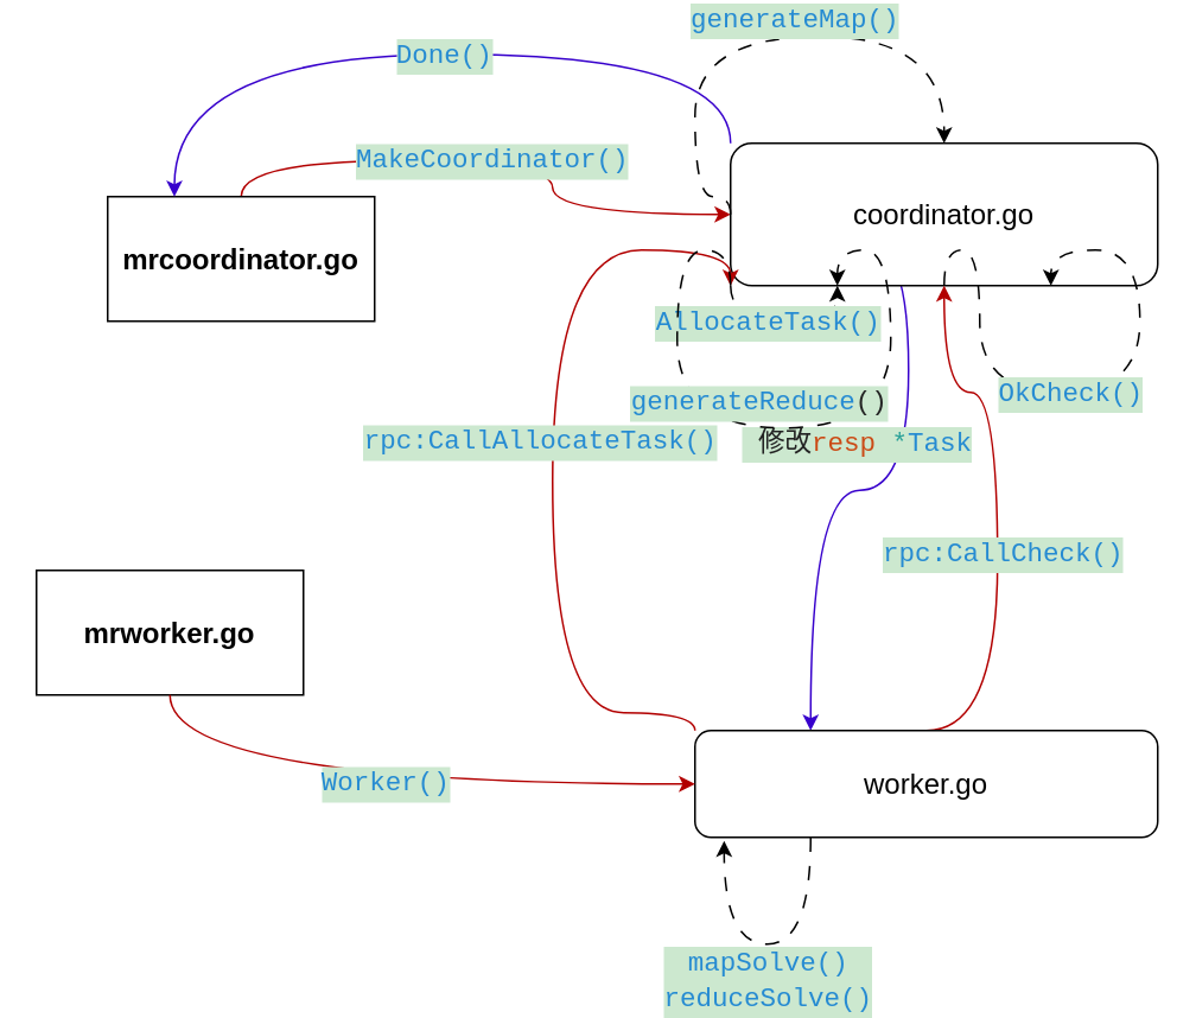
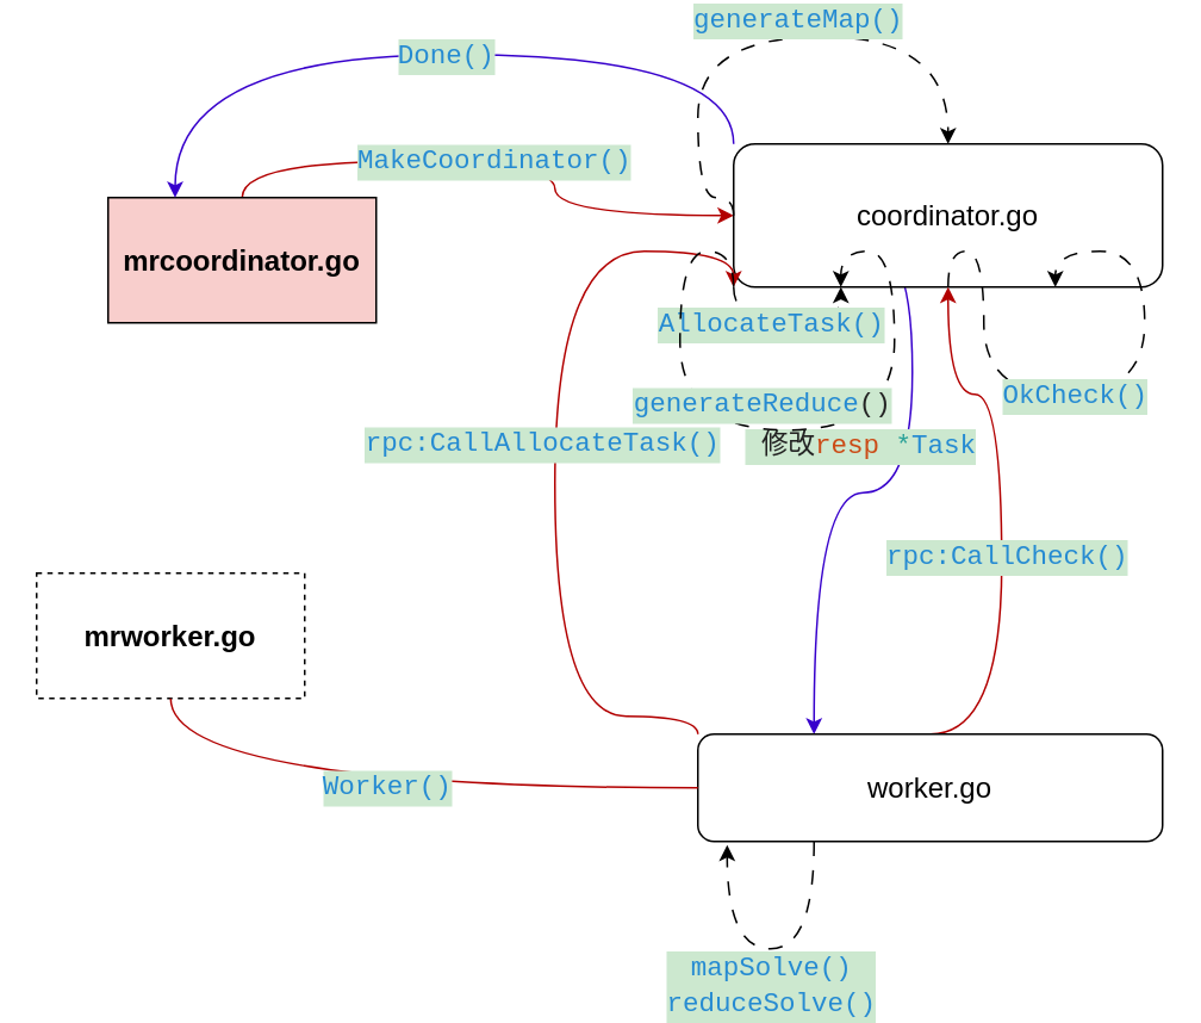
  <mxCell id="0" />
  <mxCell id="1" parent="0" />
  <mxCell id="2" style="edgeStyle=orthogonalEdgeStyle;rounded=0;orthogonalLoop=1;jettySize=auto;html=1;exitX=0.5;exitY=0;exitDx=0;exitDy=0;entryX=0;entryY=0.5;entryDx=0;entryDy=0;fontFamily=Helvetica;fontSize=12;fontColor=default;curved=1;fillColor=#e51400;strokeColor=#B20000;" edge="1" parent="1" source="4" target="10"><mxGeometry relative="1" as="geometry" /></mxCell>
  <mxCell id="3" value="&lt;div style=&quot;color: rgb(35, 35, 35); background-color: rgb(204, 232, 207); font-family: &amp;quot;Jetbrains mono&amp;quot;, &amp;quot;HarmonyOS Sans SC&amp;quot;, &amp;quot;Courier New&amp;quot;, monospace, Consolas, &amp;quot;Courier New&amp;quot;, monospace; font-size: 15px; line-height: 20px; white-space-collapse: preserve;&quot;&gt;&lt;span style=&quot;color: #268bd2;&quot;&gt;MakeCoordinator()&lt;/span&gt;&lt;/div&gt;" style="edgeLabel;html=1;align=center;verticalAlign=middle;resizable=0;points=[];rounded=0;strokeColor=default;fontFamily=Helvetica;fontSize=12;fontColor=default;fillColor=default;" vertex="1" connectable="0" parent="2"><mxGeometry x="-0.013" y="1" relative="1" as="geometry"><mxPoint as="offset" /></mxGeometry></mxCell>
- <mxCell id="4" value="&lt;font style=&quot;font-size: 16px;&quot;&gt;&lt;b&gt;mrcoordinator.go&lt;/b&gt;&lt;/font&gt;" style="rounded=0;whiteSpace=wrap;html=1;" vertex="1" parent="1"><mxGeometry x="60" y="110" width="150" height="70" as="geometry" /></mxCell>
- <mxCell id="5" value="&lt;font style=&quot;font-size: 16px;&quot;&gt;&lt;b&gt;mrworker.go&lt;/b&gt;&lt;/font&gt;" style="rounded=0;whiteSpace=wrap;html=1;" vertex="1" parent="1"><mxGeometry x="20" y="320" width="150" height="70" as="geometry" /></mxCell>
+ <mxCell id="4" value="&lt;font style=&quot;font-size: 16px;&quot;&gt;&lt;b&gt;mrcoordinator.go&lt;/b&gt;&lt;/font&gt;" style="rounded=0;whiteSpace=wrap;html=1;fillColor=#f8cecc;" vertex="1" parent="1"><mxGeometry x="60" y="110" width="150" height="70" as="geometry" /></mxCell>
+ <mxCell id="5" value="&lt;font style=&quot;font-size: 16px;&quot;&gt;&lt;b&gt;mrworker.go&lt;/b&gt;&lt;/font&gt;" style="rounded=0;whiteSpace=wrap;html=1;dashed=1;" vertex="1" parent="1"><mxGeometry x="20" y="320" width="150" height="70" as="geometry" /></mxCell>
  <mxCell id="6" style="edgeStyle=orthogonalEdgeStyle;rounded=0;orthogonalLoop=1;jettySize=auto;html=1;exitX=0.25;exitY=1;exitDx=0;exitDy=0;fontFamily=Helvetica;fontSize=12;fontColor=default;curved=1;entryX=0.25;entryY=0;entryDx=0;entryDy=0;fillColor=#6a00ff;strokeColor=#3700CC;" edge="1" parent="1" source="10" target="15"><mxGeometry relative="1" as="geometry"><mxPoint x="440" y="360" as="targetPoint" /><Array as="points"><mxPoint x="510" y="140" /><mxPoint x="510" y="275" /><mxPoint x="455" y="275" /></Array></mxGeometry></mxCell>
  <mxCell id="7" value="&lt;div style=&quot;color: rgb(35, 35, 35); background-color: rgb(204, 232, 207); font-family: &amp;quot;Jetbrains mono&amp;quot;, &amp;quot;HarmonyOS Sans SC&amp;quot;, &amp;quot;Courier New&amp;quot;, monospace, Consolas, &amp;quot;Courier New&amp;quot;, monospace; font-size: 15px; line-height: 20px; white-space-collapse: preserve;&quot;&gt;&amp;nbsp;修改&lt;span style=&quot;color: #cb4b16;&quot;&gt;resp&lt;/span&gt; &lt;span style=&quot;color: #2aa198;&quot;&gt;*&lt;/span&gt;&lt;span style=&quot;color: #268bd2;&quot;&gt;Task&lt;/span&gt;&lt;/div&gt;" style="edgeLabel;html=1;align=center;verticalAlign=middle;resizable=0;points=[];rounded=0;strokeColor=default;fontFamily=Helvetica;fontSize=12;fontColor=default;fillColor=default;" vertex="1" connectable="0" parent="6"><mxGeometry x="-0.182" y="-4" relative="1" as="geometry"><mxPoint x="-26" y="11" as="offset" /></mxGeometry></mxCell>
  <mxCell id="8" style="edgeStyle=orthogonalEdgeStyle;rounded=0;orthogonalLoop=1;jettySize=auto;html=1;exitX=0;exitY=0;exitDx=0;exitDy=0;entryX=0.25;entryY=0;entryDx=0;entryDy=0;fontFamily=Helvetica;fontSize=12;fontColor=default;curved=1;fillColor=#6a00ff;strokeColor=#3700CC;" edge="1" parent="1" source="10" target="4"><mxGeometry relative="1" as="geometry"><Array as="points"><mxPoint x="410" y="30" /><mxPoint x="98" y="30" /></Array></mxGeometry></mxCell>
  <mxCell id="9" value="&lt;div style=&quot;color: rgb(35, 35, 35); background-color: rgb(204, 232, 207); font-family: &amp;quot;Jetbrains mono&amp;quot;, &amp;quot;HarmonyOS Sans SC&amp;quot;, &amp;quot;Courier New&amp;quot;, monospace, Consolas, &amp;quot;Courier New&amp;quot;, monospace; font-size: 15px; line-height: 20px; white-space-collapse: preserve;&quot;&gt;&lt;span style=&quot;color: rgb(38, 139, 210);&quot;&gt;Done()&lt;/span&gt;&lt;/div&gt;" style="edgeLabel;html=1;align=center;verticalAlign=middle;resizable=0;points=[];rounded=0;strokeColor=default;fontFamily=Helvetica;fontSize=12;fontColor=default;fillColor=default;" vertex="1" connectable="0" parent="8"><mxGeometry x="-0.04" relative="1" as="geometry"><mxPoint as="offset" /></mxGeometry></mxCell>
  <mxCell id="10" value="&lt;font style=&quot;font-size: 16px;&quot;&gt;coordinator.go&lt;/font&gt;" style="rounded=1;whiteSpace=wrap;html=1;strokeColor=default;align=center;verticalAlign=middle;fontFamily=Helvetica;fontSize=12;fontColor=default;fillColor=default;" vertex="1" parent="1"><mxGeometry x="410" y="80" width="240" height="80" as="geometry" /></mxCell>
  <mxCell id="11" style="edgeStyle=orthogonalEdgeStyle;rounded=0;orthogonalLoop=1;jettySize=auto;html=1;exitX=0;exitY=0;exitDx=0;exitDy=0;entryX=0;entryY=1;entryDx=0;entryDy=0;fontFamily=Helvetica;fontSize=12;fontColor=default;elbow=vertical;curved=1;fillColor=#e51400;strokeColor=#B20000;" edge="1" parent="1" source="15" target="10"><mxGeometry relative="1" as="geometry"><Array as="points"><mxPoint x="310" y="400" /><mxPoint x="310" y="140" /></Array></mxGeometry></mxCell>
  <mxCell id="12" value="&lt;div style=&quot;color: rgb(35, 35, 35); background-color: rgb(204, 232, 207); font-family: &amp;quot;Jetbrains mono&amp;quot;, &amp;quot;HarmonyOS Sans SC&amp;quot;, &amp;quot;Courier New&amp;quot;, monospace, Consolas, &amp;quot;Courier New&amp;quot;, monospace; font-size: 15px; line-height: 20px; white-space-collapse: preserve;&quot;&gt;&lt;span style=&quot;color: #268bd2;&quot;&gt;rpc:&lt;/span&gt;&lt;span style=&quot;color: rgb(38, 139, 210);&quot;&gt;CallAllocateTask()&lt;/span&gt;&lt;/div&gt;" style="edgeLabel;html=1;align=center;verticalAlign=middle;resizable=0;points=[];rounded=0;strokeColor=default;fontFamily=Helvetica;fontSize=12;fontColor=default;fillColor=default;" vertex="1" connectable="0" parent="11"><mxGeometry x="0.189" y="8" relative="1" as="geometry"><mxPoint y="36" as="offset" /></mxGeometry></mxCell>
  <mxCell id="13" style="edgeStyle=orthogonalEdgeStyle;rounded=0;orthogonalLoop=1;jettySize=auto;html=1;exitX=0.5;exitY=0;exitDx=0;exitDy=0;entryX=0.5;entryY=1;entryDx=0;entryDy=0;fontFamily=Helvetica;fontSize=12;fontColor=default;curved=1;fillColor=#e51400;strokeColor=#B20000;" edge="1" parent="1" source="15" target="10"><mxGeometry relative="1" as="geometry"><Array as="points"><mxPoint x="560" y="410" /><mxPoint x="560" y="220" /><mxPoint x="530" y="220" /></Array></mxGeometry></mxCell>
  <mxCell id="14" value="&lt;div style=&quot;color: rgb(35, 35, 35); background-color: rgb(204, 232, 207); font-family: &amp;quot;Jetbrains mono&amp;quot;, &amp;quot;HarmonyOS Sans SC&amp;quot;, &amp;quot;Courier New&amp;quot;, monospace, Consolas, &amp;quot;Courier New&amp;quot;, monospace; font-size: 15px; line-height: 20px; white-space-collapse: preserve;&quot;&gt;&lt;span style=&quot;color: #268bd2;&quot;&gt;rpc:CallCheck()&lt;/span&gt;&lt;/div&gt;" style="edgeLabel;html=1;align=center;verticalAlign=middle;resizable=0;points=[];rounded=0;strokeColor=default;fontFamily=Helvetica;fontSize=12;fontColor=default;fillColor=default;" vertex="1" connectable="0" parent="13"><mxGeometry x="-0.128" y="-2" relative="1" as="geometry"><mxPoint as="offset" /></mxGeometry></mxCell>
  <mxCell id="15" value="&lt;font style=&quot;font-size: 16px;&quot;&gt;worker.go&lt;/font&gt;" style="rounded=1;whiteSpace=wrap;html=1;strokeColor=default;align=center;verticalAlign=middle;fontFamily=Helvetica;fontSize=12;fontColor=default;fillColor=default;" vertex="1" parent="1"><mxGeometry x="390" y="410" width="260" height="60" as="geometry" /></mxCell>
- <mxCell id="16" style="edgeStyle=orthogonalEdgeStyle;rounded=0;orthogonalLoop=1;jettySize=auto;html=1;exitX=0.5;exitY=1;exitDx=0;exitDy=0;entryX=0;entryY=0.5;entryDx=0;entryDy=0;fontFamily=Helvetica;fontSize=12;fontColor=default;curved=1;fillColor=#e51400;strokeColor=#B20000;" edge="1" parent="1" source="5" target="15"><mxGeometry relative="1" as="geometry"><mxPoint x="250" y="265" as="sourcePoint" /><mxPoint x="470" y="230" as="targetPoint" /></mxGeometry></mxCell>
+ <mxCell id="16" style="edgeStyle=orthogonalEdgeStyle;rounded=0;orthogonalLoop=1;jettySize=auto;html=1;exitX=0.5;exitY=1;exitDx=0;exitDy=0;entryX=0;entryY=0.5;entryDx=0;entryDy=0;fontFamily=Helvetica;fontSize=12;fontColor=default;curved=1;fillColor=#e51400;strokeColor=#B20000;endArrow=none;" edge="1" parent="1" source="5" target="15"><mxGeometry relative="1" as="geometry"><mxPoint x="250" y="265" as="sourcePoint" /><mxPoint x="470" y="230" as="targetPoint" /></mxGeometry></mxCell>
  <mxCell id="17" value="&lt;div style=&quot;color: rgb(35, 35, 35); background-color: rgb(204, 232, 207); font-family: &amp;quot;Jetbrains mono&amp;quot;, &amp;quot;HarmonyOS Sans SC&amp;quot;, &amp;quot;Courier New&amp;quot;, monospace, Consolas, &amp;quot;Courier New&amp;quot;, monospace; font-size: 15px; line-height: 20px; white-space-collapse: preserve;&quot;&gt;&lt;div style=&quot;line-height: 20px;&quot;&gt;&lt;span style=&quot;color: #268bd2;&quot;&gt;Worker()&lt;/span&gt;&lt;/div&gt;&lt;/div&gt;" style="edgeLabel;html=1;align=center;verticalAlign=middle;resizable=0;points=[];rounded=0;strokeColor=default;fontFamily=Helvetica;fontSize=12;fontColor=default;fillColor=default;" vertex="1" connectable="0" parent="16"><mxGeometry x="-0.013" y="1" relative="1" as="geometry"><mxPoint as="offset" /></mxGeometry></mxCell>
  <mxCell id="18" style="edgeStyle=orthogonalEdgeStyle;rounded=0;orthogonalLoop=1;jettySize=auto;html=1;exitX=0.25;exitY=1;exitDx=0;exitDy=0;entryX=0.063;entryY=1.033;entryDx=0;entryDy=0;entryPerimeter=0;fontFamily=Helvetica;fontSize=12;fontColor=default;curved=1;dashed=1;dashPattern=8 8;" edge="1" parent="1" source="15" target="15"><mxGeometry relative="1" as="geometry"><Array as="points"><mxPoint x="455" y="530" /><mxPoint x="406" y="530" /></Array></mxGeometry></mxCell>
  <mxCell id="19" value="&lt;div style=&quot;color: rgb(35, 35, 35); background-color: rgb(204, 232, 207); font-family: &amp;quot;Jetbrains mono&amp;quot;, &amp;quot;HarmonyOS Sans SC&amp;quot;, &amp;quot;Courier New&amp;quot;, monospace, Consolas, &amp;quot;Courier New&amp;quot;, monospace; font-size: 15px; line-height: 20px; white-space-collapse: preserve;&quot;&gt;&lt;span style=&quot;color: #268bd2;&quot;&gt;mapSolve()&lt;/span&gt;&lt;/div&gt;&lt;div style=&quot;color: rgb(35, 35, 35); background-color: rgb(204, 232, 207); font-family: &amp;quot;Jetbrains mono&amp;quot;, &amp;quot;HarmonyOS Sans SC&amp;quot;, &amp;quot;Courier New&amp;quot;, monospace, Consolas, &amp;quot;Courier New&amp;quot;, monospace; font-size: 15px; line-height: 20px; white-space-collapse: preserve;&quot;&gt;&lt;div style=&quot;line-height: 20px;&quot;&gt;&lt;span style=&quot;color: #268bd2;&quot;&gt;reduceSolve()&lt;/span&gt;&lt;/div&gt;&lt;/div&gt;" style="edgeLabel;html=1;align=center;verticalAlign=middle;resizable=0;points=[];rounded=0;strokeColor=default;fontFamily=Helvetica;fontSize=12;fontColor=default;fillColor=default;" vertex="1" connectable="0" parent="18"><mxGeometry x="-0.23" y="3" relative="1" as="geometry"><mxPoint x="-21" y="17" as="offset" /></mxGeometry></mxCell>
  <mxCell id="20" style="edgeStyle=orthogonalEdgeStyle;rounded=0;orthogonalLoop=1;jettySize=auto;html=1;exitX=0;exitY=0.5;exitDx=0;exitDy=0;entryX=0.5;entryY=0;entryDx=0;entryDy=0;fontFamily=Helvetica;fontSize=12;fontColor=default;curved=1;dashed=1;dashPattern=8 8;" edge="1" parent="1" source="10" target="10"><mxGeometry relative="1" as="geometry"><Array as="points"><mxPoint x="390" y="110" /><mxPoint x="390" y="20" /><mxPoint x="530" y="20" /></Array></mxGeometry></mxCell>
  <mxCell id="21" value="&lt;div style=&quot;color: rgb(35, 35, 35); background-color: rgb(204, 232, 207); font-family: &amp;quot;Jetbrains mono&amp;quot;, &amp;quot;HarmonyOS Sans SC&amp;quot;, &amp;quot;Courier New&amp;quot;, monospace, Consolas, &amp;quot;Courier New&amp;quot;, monospace; font-size: 15px; line-height: 20px; white-space-collapse: preserve;&quot;&gt;&lt;span style=&quot;color: #268bd2;&quot;&gt;generateMap()&lt;/span&gt;&lt;/div&gt;" style="edgeLabel;html=1;align=center;verticalAlign=middle;resizable=0;points=[];rounded=0;strokeColor=default;fontFamily=Helvetica;fontSize=12;fontColor=default;fillColor=default;" vertex="1" connectable="0" parent="20"><mxGeometry x="-0.015" y="5" relative="1" as="geometry"><mxPoint x="17" y="-5" as="offset" /></mxGeometry></mxCell>
  <mxCell id="22" style="edgeStyle=orthogonalEdgeStyle;rounded=0;orthogonalLoop=1;jettySize=auto;html=1;exitX=0;exitY=1;exitDx=0;exitDy=0;entryX=0.25;entryY=1;entryDx=0;entryDy=0;fontFamily=Helvetica;fontSize=12;fontColor=default;curved=1;dashed=1;dashPattern=8 8;" edge="1" parent="1" source="10" target="10"><mxGeometry relative="1" as="geometry"><Array as="points"><mxPoint x="410" y="180" /><mxPoint x="470" y="180" /></Array></mxGeometry></mxCell>
  <mxCell id="23" value="&lt;div style=&quot;color: rgb(35, 35, 35); background-color: rgb(204, 232, 207); font-family: &amp;quot;Jetbrains mono&amp;quot;, &amp;quot;HarmonyOS Sans SC&amp;quot;, &amp;quot;Courier New&amp;quot;, monospace, Consolas, &amp;quot;Courier New&amp;quot;, monospace; font-size: 15px; line-height: 20px; white-space-collapse: preserve;&quot;&gt;&lt;span style=&quot;color: #268bd2;&quot;&gt;AllocateTask()&lt;/span&gt;&lt;/div&gt;" style="edgeLabel;html=1;align=center;verticalAlign=middle;resizable=0;points=[];rounded=0;strokeColor=default;fontFamily=Helvetica;fontSize=12;fontColor=default;fillColor=default;" vertex="1" connectable="0" parent="22"><mxGeometry x="-0.033" y="-6" relative="1" as="geometry"><mxPoint x="-8" y="-6" as="offset" /></mxGeometry></mxCell>
  <mxCell id="24" style="edgeStyle=orthogonalEdgeStyle;rounded=0;orthogonalLoop=1;jettySize=auto;html=1;exitX=0;exitY=1;exitDx=0;exitDy=0;entryX=0.25;entryY=1;entryDx=0;entryDy=0;fontFamily=Helvetica;fontSize=12;fontColor=default;dashed=1;dashPattern=8 8;curved=1;" edge="1" parent="1" source="10" target="10"><mxGeometry relative="1" as="geometry"><Array as="points"><mxPoint x="380" y="140" /><mxPoint x="380" y="240" /><mxPoint x="500" y="240" /><mxPoint x="500" y="140" /></Array></mxGeometry></mxCell>
  <mxCell id="25" value="&lt;div style=&quot;color: rgb(35, 35, 35); background-color: rgb(204, 232, 207); font-family: &amp;quot;Jetbrains mono&amp;quot;, &amp;quot;HarmonyOS Sans SC&amp;quot;, &amp;quot;Courier New&amp;quot;, monospace, Consolas, &amp;quot;Courier New&amp;quot;, monospace; font-size: 15px; line-height: 20px; white-space-collapse: preserve;&quot;&gt;&lt;span style=&quot;color: #268bd2;&quot;&gt;generateReduce&lt;/span&gt;()&lt;/div&gt;" style="edgeLabel;html=1;align=center;verticalAlign=middle;resizable=0;points=[];rounded=0;strokeColor=default;fontFamily=Helvetica;fontSize=12;fontColor=default;fillColor=default;" vertex="1" connectable="0" parent="24"><mxGeometry x="0.311" relative="1" as="geometry"><mxPoint x="-75" y="-10" as="offset" /></mxGeometry></mxCell>
  <mxCell id="26" style="edgeStyle=orthogonalEdgeStyle;rounded=0;orthogonalLoop=1;jettySize=auto;html=1;exitX=0.5;exitY=1;exitDx=0;exitDy=0;entryX=0.75;entryY=1;entryDx=0;entryDy=0;fontFamily=Helvetica;fontSize=12;fontColor=default;dashed=1;dashPattern=8 8;curved=1;" edge="1" parent="1" source="10" target="10"><mxGeometry relative="1" as="geometry"><Array as="points"><mxPoint x="550" y="140" /><mxPoint x="550" y="220" /><mxPoint x="640" y="220" /><mxPoint x="640" y="140" /></Array></mxGeometry></mxCell>
  <mxCell id="27" value="&lt;div style=&quot;color: rgb(35, 35, 35); background-color: rgb(204, 232, 207); font-family: &amp;quot;Jetbrains mono&amp;quot;, &amp;quot;HarmonyOS Sans SC&amp;quot;, &amp;quot;Courier New&amp;quot;, monospace, Consolas, &amp;quot;Courier New&amp;quot;, monospace; font-size: 15px; line-height: 20px; white-space-collapse: preserve;&quot;&gt;&lt;span style=&quot;color: #268bd2;&quot;&gt;OkCheck()&lt;/span&gt;&lt;/div&gt;" style="edgeLabel;html=1;align=center;verticalAlign=middle;resizable=0;points=[];rounded=0;strokeColor=default;fontFamily=Helvetica;fontSize=12;fontColor=default;fillColor=default;" vertex="1" connectable="0" parent="26"><mxGeometry x="0.023" y="3" relative="1" as="geometry"><mxPoint x="-14" y="3" as="offset" /></mxGeometry></mxCell>
